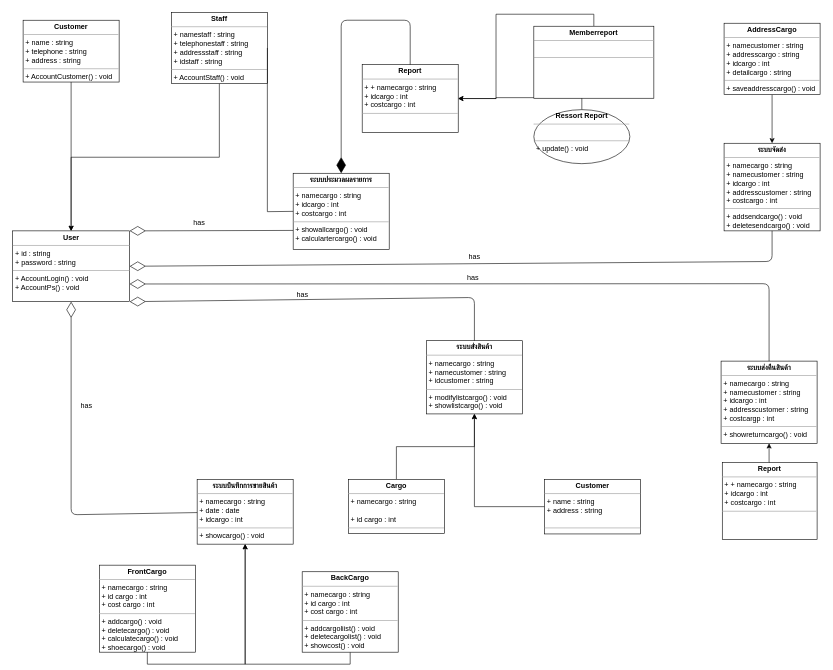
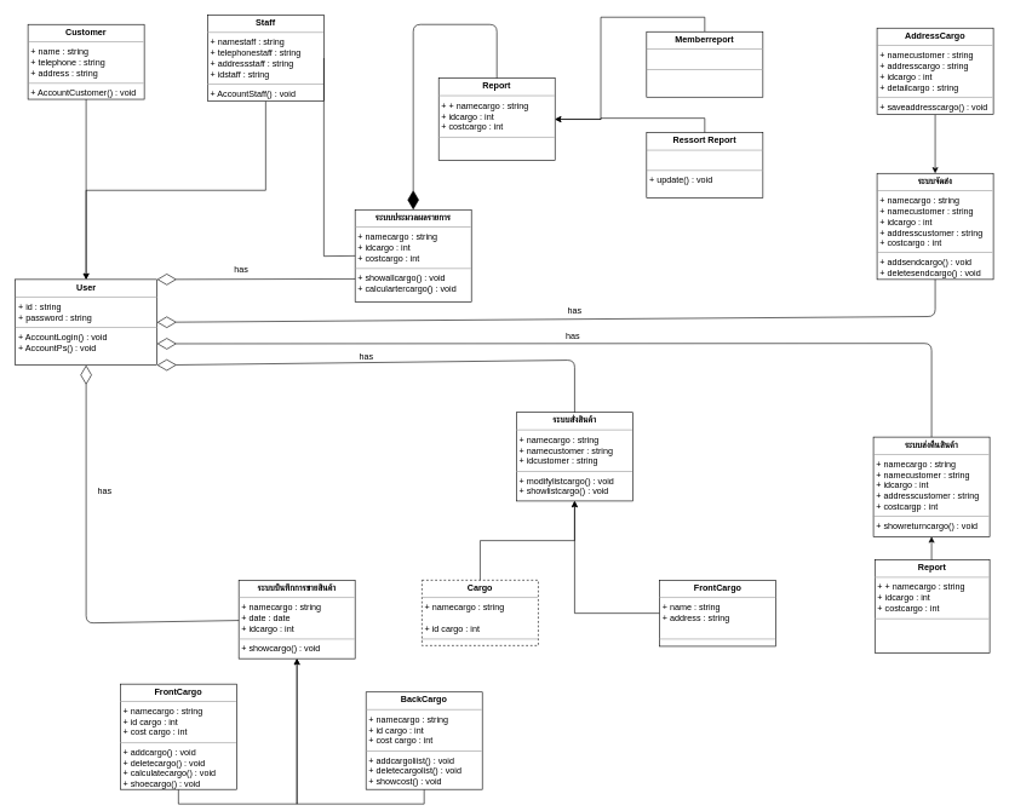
  <mxCell id="0" />
  <mxCell id="1" parent="0" />
  <mxCell id="2" value="&lt;p style=&quot;margin: 0px ; margin-top: 4px ; text-align: center&quot;&gt;&lt;b&gt;ระบบบึนทึกการขายสินค้า&lt;/b&gt;&lt;/p&gt;&lt;hr size=&quot;1&quot;&gt;&lt;p style=&quot;margin: 0px ; margin-left: 4px&quot;&gt;+ namecargo : string&lt;/p&gt;&lt;p style=&quot;margin: 0px ; margin-left: 4px&quot;&gt;+ date : date&lt;/p&gt;&lt;p style=&quot;margin: 0px ; margin-left: 4px&quot;&gt;+ idcargo : int&lt;/p&gt;&lt;hr size=&quot;1&quot;&gt;&lt;p style=&quot;margin: 0px ; margin-left: 4px&quot;&gt;+ showcargo() : void&lt;/p&gt;" style="verticalAlign=top;align=left;overflow=fill;fontSize=12;fontFamily=Helvetica;html=1;" vertex="1" parent="1"><mxGeometry x="328" y="798" width="160" height="108" as="geometry" /></mxCell>
  <mxCell id="3" value="&lt;p style=&quot;margin: 0px ; margin-top: 4px ; text-align: center&quot;&gt;&lt;b&gt;User&lt;/b&gt;&lt;/p&gt;&lt;hr size=&quot;1&quot;&gt;&lt;p style=&quot;margin: 0px ; margin-left: 4px&quot;&gt;+ id : string&lt;/p&gt;&lt;p style=&quot;margin: 0px ; margin-left: 4px&quot;&gt;+ password : string&lt;/p&gt;&lt;hr size=&quot;1&quot;&gt;&lt;p style=&quot;margin: 0px ; margin-left: 4px&quot;&gt;+ AccountLogin() : void&amp;nbsp;&lt;/p&gt;&lt;p style=&quot;margin: 0px ; margin-left: 4px&quot;&gt;+ AccountPs() : void&lt;/p&gt;" style="verticalAlign=top;align=left;overflow=fill;fontSize=12;fontFamily=Helvetica;html=1;" vertex="1" parent="1"><mxGeometry x="20.5" y="384" width="195" height="118" as="geometry" /></mxCell>
  <mxCell id="4" value="&lt;p style=&quot;margin: 0px ; margin-top: 4px ; text-align: center&quot;&gt;&lt;b&gt;ระบบสั่งสินค้า&lt;/b&gt;&lt;/p&gt;&lt;hr size=&quot;1&quot;&gt;&lt;p style=&quot;margin: 0px ; margin-left: 4px&quot;&gt;+ namecargo : string&lt;/p&gt;&lt;p style=&quot;margin: 0px ; margin-left: 4px&quot;&gt;+ namecustomer : string&lt;/p&gt;&lt;p style=&quot;margin: 0px ; margin-left: 4px&quot;&gt;+ idcustomer : string&lt;/p&gt;&lt;hr size=&quot;1&quot;&gt;&lt;p style=&quot;margin: 0px ; margin-left: 4px&quot;&gt;+ modifylistcargo() : void&lt;/p&gt;&lt;p style=&quot;margin: 0px ; margin-left: 4px&quot;&gt;+ showlistcargo() : void&lt;/p&gt;&lt;p style=&quot;margin: 0px ; margin-left: 4px&quot;&gt;&lt;br&gt;&lt;/p&gt;" style="verticalAlign=top;align=left;overflow=fill;fontSize=12;fontFamily=Helvetica;html=1;" vertex="1" parent="1"><mxGeometry x="710" y="567" width="160" height="122" as="geometry" /></mxCell>
  <mxCell id="5" value="&lt;p style=&quot;margin: 0px ; margin-top: 4px ; text-align: center&quot;&gt;&lt;b&gt;ระบบจัดส่ง&lt;/b&gt;&lt;/p&gt;&lt;hr size=&quot;1&quot;&gt;&lt;p style=&quot;margin: 0px 0px 0px 4px&quot;&gt;+ namecargo : string&lt;/p&gt;&lt;p style=&quot;margin: 0px 0px 0px 4px&quot;&gt;+ namecustomer : string&lt;/p&gt;&lt;p style=&quot;margin: 0px 0px 0px 4px&quot;&gt;+ idcargo : int&lt;/p&gt;&lt;p style=&quot;margin: 0px 0px 0px 4px&quot;&gt;+ addresscustomer : string&lt;/p&gt;&lt;p style=&quot;margin: 0px 0px 0px 4px&quot;&gt;+ costcargo : int&lt;/p&gt;&lt;hr size=&quot;1&quot;&gt;&lt;p style=&quot;margin: 0px ; margin-left: 4px&quot;&gt;+ addsendcargo() : void&lt;/p&gt;&lt;p style=&quot;margin: 0px ; margin-left: 4px&quot;&gt;+ deletesendcargo() : void&lt;/p&gt;&lt;p style=&quot;margin: 0px ; margin-left: 4px&quot;&gt;&lt;br&gt;&lt;/p&gt;" style="verticalAlign=top;align=left;overflow=fill;fontSize=12;fontFamily=Helvetica;html=1;" vertex="1" parent="1"><mxGeometry x="1206" y="238" width="160" height="146" as="geometry" /></mxCell>
  <mxCell id="6" value="&lt;p style=&quot;margin: 0px ; margin-top: 4px ; text-align: center&quot;&gt;&lt;b&gt;ระบบส่งคืนสินค้า&lt;/b&gt;&lt;/p&gt;&lt;hr size=&quot;1&quot;&gt;&lt;p style=&quot;margin: 0px ; margin-left: 4px&quot;&gt;+ namecargo : string&lt;/p&gt;&lt;p style=&quot;margin: 0px ; margin-left: 4px&quot;&gt;+ namecustomer : string&lt;/p&gt;&lt;p style=&quot;margin: 0px ; margin-left: 4px&quot;&gt;+ idcargo : int&lt;/p&gt;&lt;p style=&quot;margin: 0px ; margin-left: 4px&quot;&gt;+ addresscustomer : string&lt;/p&gt;&lt;p style=&quot;margin: 0px ; margin-left: 4px&quot;&gt;+ costcargp : int&lt;/p&gt;&lt;hr size=&quot;1&quot;&gt;&lt;p style=&quot;margin: 0px ; margin-left: 4px&quot;&gt;+ showreturncargo() : void&lt;/p&gt;" style="verticalAlign=top;align=left;overflow=fill;fontSize=12;fontFamily=Helvetica;html=1;" vertex="1" parent="1"><mxGeometry x="1201" y="601" width="160" height="137" as="geometry" /></mxCell>
  <mxCell id="7" value="&lt;p style=&quot;margin: 0px ; margin-top: 4px ; text-align: center&quot;&gt;&lt;b&gt;ระบบประมวลผลรายการ&lt;/b&gt;&lt;/p&gt;&lt;hr size=&quot;1&quot;&gt;&lt;p style=&quot;margin: 0px ; margin-left: 4px&quot;&gt;+ namecargo : string&lt;/p&gt;&lt;p style=&quot;margin: 0px ; margin-left: 4px&quot;&gt;+ idcargo : int&lt;/p&gt;&lt;p style=&quot;margin: 0px ; margin-left: 4px&quot;&gt;+ costcargo : int&lt;/p&gt;&lt;hr size=&quot;1&quot;&gt;&lt;p style=&quot;margin: 0px ; margin-left: 4px&quot;&gt;+ showallcargo() : void&lt;/p&gt;&lt;p style=&quot;margin: 0px ; margin-left: 4px&quot;&gt;+ calculartercargo() : void&lt;/p&gt;" style="verticalAlign=top;align=left;overflow=fill;fontSize=12;fontFamily=Helvetica;html=1;" vertex="1" parent="1"><mxGeometry x="488" y="288" width="160" height="127" as="geometry" /></mxCell>
  <mxCell id="8" style="edgeStyle=orthogonalEdgeStyle;rounded=0;orthogonalLoop=1;jettySize=auto;html=1;exitX=0.5;exitY=1;exitDx=0;exitDy=0;entryX=0.5;entryY=0;entryDx=0;entryDy=0;" edge="1" parent="1" source="9" target="3"><mxGeometry relative="1" as="geometry" /></mxCell>
  <mxCell id="9" value="&lt;p style=&quot;margin: 0px ; margin-top: 4px ; text-align: center&quot;&gt;&lt;b&gt;Customer&lt;/b&gt;&lt;/p&gt;&lt;hr size=&quot;1&quot;&gt;&lt;p style=&quot;margin: 0px ; margin-left: 4px&quot;&gt;+ name : string&lt;/p&gt;&lt;p style=&quot;margin: 0px ; margin-left: 4px&quot;&gt;+ telephone : string&lt;/p&gt;&lt;p style=&quot;margin: 0px ; margin-left: 4px&quot;&gt;+ address : string&lt;/p&gt;&lt;hr size=&quot;1&quot;&gt;&lt;p style=&quot;margin: 0px ; margin-left: 4px&quot;&gt;+ AccountCustomer() : void&lt;/p&gt;" style="verticalAlign=top;align=left;overflow=fill;fontSize=12;fontFamily=Helvetica;html=1;" vertex="1" parent="1"><mxGeometry x="38" y="33" width="160" height="103" as="geometry" /></mxCell>
  <mxCell id="10" style="edgeStyle=orthogonalEdgeStyle;rounded=0;orthogonalLoop=1;jettySize=auto;html=1;exitX=0.5;exitY=1;exitDx=0;exitDy=0;" edge="1" parent="1" source="11" target="3"><mxGeometry relative="1" as="geometry" /></mxCell>
  <mxCell id="11" value="&lt;p style=&quot;margin: 0px ; margin-top: 4px ; text-align: center&quot;&gt;&lt;b&gt;Staff&lt;/b&gt;&lt;br&gt;&lt;/p&gt;&lt;hr size=&quot;1&quot;&gt;&lt;p style=&quot;margin: 0px 0px 0px 4px&quot;&gt;+ namestaff : string&lt;/p&gt;&lt;p style=&quot;margin: 0px 0px 0px 4px&quot;&gt;+ telephonestaff : string&lt;/p&gt;&lt;p style=&quot;margin: 0px 0px 0px 4px&quot;&gt;+ addressstaff : string&lt;/p&gt;&lt;p style=&quot;margin: 0px 0px 0px 4px&quot;&gt;+ idstaff : string&lt;/p&gt;&lt;hr size=&quot;1&quot;&gt;&lt;p style=&quot;margin: 0px ; margin-left: 4px&quot;&gt;+ AccountStaff() : void&lt;/p&gt;" style="verticalAlign=top;align=left;overflow=fill;fontSize=12;fontFamily=Helvetica;html=1;" vertex="1" parent="1"><mxGeometry x="285" y="20" width="160" height="118.5" as="geometry" /></mxCell>
  <mxCell id="12" style="edgeStyle=orthogonalEdgeStyle;rounded=0;orthogonalLoop=1;jettySize=auto;html=1;exitX=0.5;exitY=1;exitDx=0;exitDy=0;" edge="1" parent="1" source="13" target="2"><mxGeometry relative="1" as="geometry" /></mxCell>
  <mxCell id="13" value="&lt;p style=&quot;margin: 0px ; margin-top: 4px ; text-align: center&quot;&gt;&lt;b&gt;FrontCargo&lt;/b&gt;&lt;/p&gt;&lt;hr size=&quot;1&quot;&gt;&lt;p style=&quot;margin: 0px ; margin-left: 4px&quot;&gt;+ namecargo : string&lt;/p&gt;&lt;p style=&quot;margin: 0px ; margin-left: 4px&quot;&gt;+ id cargo : int&lt;/p&gt;&lt;p style=&quot;margin: 0px ; margin-left: 4px&quot;&gt;+ cost cargo : int&lt;/p&gt;&lt;hr size=&quot;1&quot;&gt;&lt;p style=&quot;margin: 0px ; margin-left: 4px&quot;&gt;+ addcargo() : void&lt;/p&gt;&lt;p style=&quot;margin: 0px ; margin-left: 4px&quot;&gt;+ deletecargo() : void&lt;/p&gt;&lt;p style=&quot;margin: 0px ; margin-left: 4px&quot;&gt;+ calculatecargo() : void&lt;/p&gt;&lt;p style=&quot;margin: 0px ; margin-left: 4px&quot;&gt;+ shoecargo() : void&lt;/p&gt;&lt;p style=&quot;margin: 0px ; margin-left: 4px&quot;&gt;&lt;br&gt;&lt;/p&gt;" style="verticalAlign=top;align=left;overflow=fill;fontSize=12;fontFamily=Helvetica;html=1;" vertex="1" parent="1"><mxGeometry x="165" y="941" width="160" height="145" as="geometry" /></mxCell>
  <mxCell id="14" style="edgeStyle=orthogonalEdgeStyle;rounded=0;orthogonalLoop=1;jettySize=auto;html=1;exitX=0.5;exitY=1;exitDx=0;exitDy=0;" edge="1" parent="1" source="15" target="2"><mxGeometry relative="1" as="geometry" /></mxCell>
  <mxCell id="15" value="&lt;p style=&quot;margin: 0px ; margin-top: 4px ; text-align: center&quot;&gt;&lt;b&gt;BackCargo&lt;/b&gt;&lt;/p&gt;&lt;hr size=&quot;1&quot;&gt;&lt;p style=&quot;margin: 0px ; margin-left: 4px&quot;&gt;+ namecargo : string&lt;/p&gt;&lt;p style=&quot;margin: 0px ; margin-left: 4px&quot;&gt;+ id cargo : int&lt;/p&gt;&lt;p style=&quot;margin: 0px ; margin-left: 4px&quot;&gt;+ cost cargo : int&lt;/p&gt;&lt;hr size=&quot;1&quot;&gt;&lt;p style=&quot;margin: 0px ; margin-left: 4px&quot;&gt;+ addcargoliist() : void&lt;/p&gt;&lt;p style=&quot;margin: 0px ; margin-left: 4px&quot;&gt;+ deletecargolist() : void&lt;/p&gt;&lt;p style=&quot;margin: 0px ; margin-left: 4px&quot;&gt;+ showcost() : void&lt;/p&gt;" style="verticalAlign=top;align=left;overflow=fill;fontSize=12;fontFamily=Helvetica;html=1;" vertex="1" parent="1"><mxGeometry x="503" y="952" width="160" height="134" as="geometry" /></mxCell>
  <mxCell id="16" style="edgeStyle=orthogonalEdgeStyle;rounded=0;orthogonalLoop=1;jettySize=auto;html=1;exitX=0.5;exitY=1;exitDx=0;exitDy=0;entryX=0.5;entryY=0;entryDx=0;entryDy=0;" edge="1" parent="1" source="17" target="5"><mxGeometry relative="1" as="geometry" /></mxCell>
  <mxCell id="17" value="&lt;p style=&quot;margin: 0px ; margin-top: 4px ; text-align: center&quot;&gt;&lt;b&gt;AddressCargo&lt;/b&gt;&lt;/p&gt;&lt;hr size=&quot;1&quot;&gt;&lt;p style=&quot;margin: 0px 0px 0px 4px&quot;&gt;+ namecustomer : string&lt;/p&gt;&lt;p style=&quot;margin: 0px 0px 0px 4px&quot;&gt;+ addresscargo : string&lt;/p&gt;&lt;p style=&quot;margin: 0px 0px 0px 4px&quot;&gt;+ idcargo : int&lt;/p&gt;&lt;p style=&quot;margin: 0px 0px 0px 4px&quot;&gt;+ detailcargo : string&lt;/p&gt;&lt;hr size=&quot;1&quot;&gt;&lt;p style=&quot;margin: 0px ; margin-left: 4px&quot;&gt;+ saveaddresscargo() : void&lt;/p&gt;" style="verticalAlign=top;align=left;overflow=fill;fontSize=12;fontFamily=Helvetica;html=1;" vertex="1" parent="1"><mxGeometry x="1206" y="38" width="160" height="119" as="geometry" /></mxCell>
  <mxCell id="18" value="&lt;p style=&quot;margin: 0px ; margin-top: 4px ; text-align: center&quot;&gt;&lt;b&gt;Report&lt;/b&gt;&lt;/p&gt;&lt;hr size=&quot;1&quot;&gt;&lt;p style=&quot;margin: 0px ; margin-left: 4px&quot;&gt;+&amp;nbsp;&lt;span&gt;+ namecargo : string&lt;/span&gt;&lt;/p&gt;&lt;p style=&quot;margin: 0px 0px 0px 4px&quot;&gt;+ idcargo : int&lt;/p&gt;&lt;p style=&quot;margin: 0px 0px 0px 4px&quot;&gt;+ costcargo : int&lt;/p&gt;&lt;hr size=&quot;1&quot;&gt;&lt;p style=&quot;margin: 0px ; margin-left: 4px&quot;&gt;&lt;br&gt;&lt;/p&gt;" style="verticalAlign=top;align=left;overflow=fill;fontSize=12;fontFamily=Helvetica;html=1;" vertex="1" parent="1"><mxGeometry x="603" y="107" width="160" height="113" as="geometry" /></mxCell>
  <mxCell id="19" style="edgeStyle=orthogonalEdgeStyle;rounded=0;orthogonalLoop=1;jettySize=auto;html=1;exitX=0.5;exitY=1;exitDx=0;exitDy=0;" edge="1" parent="1" source="18" target="18"><mxGeometry relative="1" as="geometry" /></mxCell>
  <mxCell id="20" value="" style="endArrow=diamondThin;endFill=1;endSize=24;html=1;entryX=0.5;entryY=0;entryDx=0;entryDy=0;exitX=0.5;exitY=0;exitDx=0;exitDy=0;" edge="1" parent="1" source="18" target="7"><mxGeometry width="160" relative="1" as="geometry"><mxPoint x="442" y="232" as="sourcePoint" /><mxPoint x="602" y="232" as="targetPoint" /><Array as="points"><mxPoint x="683" y="33" /><mxPoint x="568" y="33" /></Array></mxGeometry></mxCell>
  <mxCell id="21" value="" style="endArrow=none;html=1;rounded=0;exitX=1;exitY=0.5;exitDx=0;exitDy=0;entryX=0;entryY=0.5;entryDx=0;entryDy=0;" edge="1" parent="1" source="11" target="7"><mxGeometry relative="1" as="geometry"><mxPoint x="282" y="308" as="sourcePoint" /><mxPoint x="442" y="308" as="targetPoint" /><Array as="points"><mxPoint x="445" y="352" /></Array></mxGeometry></mxCell>
  <mxCell id="22" style="edgeStyle=orthogonalEdgeStyle;rounded=0;orthogonalLoop=1;jettySize=auto;html=1;exitX=0.5;exitY=0;exitDx=0;exitDy=0;entryX=1;entryY=0.5;entryDx=0;entryDy=0;" edge="1" parent="1" source="23" target="18"><mxGeometry relative="1" as="geometry" /></mxCell>
- <mxCell id="23" value="&lt;p style=&quot;margin: 0px ; margin-top: 4px ; text-align: center&quot;&gt;&lt;b&gt;Ressort Report&lt;/b&gt;&lt;/p&gt;&lt;hr size=&quot;1&quot;&gt;&lt;p style=&quot;margin: 0px ; margin-left: 4px&quot;&gt;&lt;br&gt;&lt;/p&gt;&lt;hr size=&quot;1&quot;&gt;&lt;p style=&quot;margin: 0px ; margin-left: 4px&quot;&gt;+ update() : void&lt;/p&gt;" style="ellipse;verticalAlign=top;align=left;overflow=fill;fontSize=12;fontFamily=Helvetica;html=1;" vertex="1" parent="1"><mxGeometry x="889" y="182" width="160" height="90" as="geometry" /></mxCell>
+ <mxCell id="23" value="&lt;p style=&quot;margin: 0px ; margin-top: 4px ; text-align: center&quot;&gt;&lt;b&gt;Ressort Report&lt;/b&gt;&lt;/p&gt;&lt;hr size=&quot;1&quot;&gt;&lt;p style=&quot;margin: 0px ; margin-left: 4px&quot;&gt;&lt;br&gt;&lt;/p&gt;&lt;hr size=&quot;1&quot;&gt;&lt;p style=&quot;margin: 0px ; margin-left: 4px&quot;&gt;+ update() : void&lt;/p&gt;" style="verticalAlign=top;align=left;overflow=fill;fontSize=12;fontFamily=Helvetica;html=1;" vertex="1" parent="1"><mxGeometry x="889" y="182" width="160" height="90" as="geometry" /></mxCell>
  <mxCell id="24" style="edgeStyle=orthogonalEdgeStyle;rounded=0;orthogonalLoop=1;jettySize=auto;html=1;exitX=0.5;exitY=0;exitDx=0;exitDy=0;" edge="1" parent="1" source="25" target="18"><mxGeometry relative="1" as="geometry" /></mxCell>
- <mxCell id="25" value="&lt;p style=&quot;margin: 0px ; margin-top: 4px ; text-align: center&quot;&gt;&lt;b&gt;Memberreport&lt;/b&gt;&lt;/p&gt;&lt;hr size=&quot;1&quot;&gt;&lt;p style=&quot;margin: 0px ; margin-left: 4px&quot;&gt;&lt;br&gt;&lt;/p&gt;&lt;hr size=&quot;1&quot;&gt;&lt;p style=&quot;margin: 0px ; margin-left: 4px&quot;&gt;&lt;br&gt;&lt;/p&gt;" style="verticalAlign=top;align=left;overflow=fill;fontSize=12;fontFamily=Helvetica;html=1;" vertex="1" parent="1"><mxGeometry x="889" y="43" width="200" height="120" as="geometry" /></mxCell>
+ <mxCell id="25" value="&lt;p style=&quot;margin: 0px ; margin-top: 4px ; text-align: center&quot;&gt;&lt;b&gt;Memberreport&lt;/b&gt;&lt;/p&gt;&lt;hr size=&quot;1&quot;&gt;&lt;p style=&quot;margin: 0px ; margin-left: 4px&quot;&gt;&lt;br&gt;&lt;/p&gt;&lt;hr size=&quot;1&quot;&gt;&lt;p style=&quot;margin: 0px ; margin-left: 4px&quot;&gt;&lt;br&gt;&lt;/p&gt;" style="verticalAlign=top;align=left;overflow=fill;fontSize=12;fontFamily=Helvetica;html=1;" vertex="1" parent="1"><mxGeometry x="889" y="43" width="160" height="90" as="geometry" /></mxCell>
  <mxCell id="26" style="edgeStyle=orthogonalEdgeStyle;rounded=0;orthogonalLoop=1;jettySize=auto;html=1;exitX=0.5;exitY=0;exitDx=0;exitDy=0;entryX=0.5;entryY=1;entryDx=0;entryDy=0;" edge="1" parent="1" source="27" target="6"><mxGeometry relative="1" as="geometry" /></mxCell>
  <mxCell id="27" value="&lt;p style=&quot;margin: 0px ; margin-top: 4px ; text-align: center&quot;&gt;&lt;b&gt;Report&lt;/b&gt;&lt;/p&gt;&lt;hr size=&quot;1&quot;&gt;&lt;p style=&quot;margin: 0px ; margin-left: 4px&quot;&gt;+&amp;nbsp;&lt;span&gt;+ namecargo : string&lt;/span&gt;&lt;/p&gt;&lt;p style=&quot;margin: 0px 0px 0px 4px&quot;&gt;+ idcargo : int&lt;/p&gt;&lt;p style=&quot;margin: 0px 0px 0px 4px&quot;&gt;+ costcargo : int&lt;/p&gt;&lt;hr size=&quot;1&quot;&gt;&lt;p style=&quot;margin: 0px ; margin-left: 4px&quot;&gt;&lt;br&gt;&lt;/p&gt;" style="verticalAlign=top;align=left;overflow=fill;fontSize=12;fontFamily=Helvetica;html=1;" vertex="1" parent="1"><mxGeometry x="1203" y="770" width="158" height="128" as="geometry" /></mxCell>
  <mxCell id="28" style="edgeStyle=orthogonalEdgeStyle;rounded=0;orthogonalLoop=1;jettySize=auto;html=1;exitX=0.5;exitY=1;exitDx=0;exitDy=0;" edge="1" parent="1" source="27" target="27"><mxGeometry relative="1" as="geometry" /></mxCell>
  <mxCell id="29" style="edgeStyle=orthogonalEdgeStyle;rounded=0;orthogonalLoop=1;jettySize=auto;html=1;exitX=0.5;exitY=0;exitDx=0;exitDy=0;entryX=0.5;entryY=1;entryDx=0;entryDy=0;" edge="1" parent="1" source="30" target="4"><mxGeometry relative="1" as="geometry" /></mxCell>
- <mxCell id="30" value="&lt;p style=&quot;margin: 0px ; margin-top: 4px ; text-align: center&quot;&gt;&lt;b&gt;Cargo&lt;/b&gt;&lt;/p&gt;&lt;hr size=&quot;1&quot;&gt;&lt;p style=&quot;margin: 0px ; margin-left: 4px&quot;&gt;+ namecargo : string&lt;/p&gt;&lt;p style=&quot;margin: 0px ; margin-left: 4px&quot;&gt;&lt;br&gt;+ id cargo : int&lt;/p&gt;&lt;hr size=&quot;1&quot;&gt;&lt;p style=&quot;margin: 0px ; margin-left: 4px&quot;&gt;&lt;br&gt;&lt;/p&gt;" style="verticalAlign=top;align=left;overflow=fill;fontSize=12;fontFamily=Helvetica;html=1;" vertex="1" parent="1"><mxGeometry x="580" y="798" width="160" height="90" as="geometry" /></mxCell>
+ <mxCell id="30" value="&lt;p style=&quot;margin: 0px ; margin-top: 4px ; text-align: center&quot;&gt;&lt;b&gt;Cargo&lt;/b&gt;&lt;/p&gt;&lt;hr size=&quot;1&quot;&gt;&lt;p style=&quot;margin: 0px ; margin-left: 4px&quot;&gt;+ namecargo : string&lt;/p&gt;&lt;p style=&quot;margin: 0px ; margin-left: 4px&quot;&gt;&lt;br&gt;+ id cargo : int&lt;/p&gt;&lt;hr size=&quot;1&quot;&gt;&lt;p style=&quot;margin: 0px ; margin-left: 4px&quot;&gt;&lt;br&gt;&lt;/p&gt;" style="verticalAlign=top;align=left;overflow=fill;fontSize=12;fontFamily=Helvetica;html=1;dashed=1;" vertex="1" parent="1"><mxGeometry x="580" y="798" width="160" height="90" as="geometry" /></mxCell>
  <mxCell id="31" style="edgeStyle=orthogonalEdgeStyle;rounded=0;orthogonalLoop=1;jettySize=auto;html=1;entryX=0.5;entryY=1;entryDx=0;entryDy=0;" edge="1" parent="1" source="32" target="4"><mxGeometry relative="1" as="geometry" /></mxCell>
- <mxCell id="32" value="&lt;p style=&quot;margin: 0px ; margin-top: 4px ; text-align: center&quot;&gt;&lt;b&gt;Customer&lt;/b&gt;&lt;/p&gt;&lt;hr size=&quot;1&quot;&gt;&lt;p style=&quot;margin: 0px ; margin-left: 4px&quot;&gt;+ name : string&lt;/p&gt;&lt;p style=&quot;margin: 0px ; margin-left: 4px&quot;&gt;+ address : string&lt;/p&gt;&lt;p style=&quot;margin: 0px ; margin-left: 4px&quot;&gt;&lt;br&gt;&lt;/p&gt;&lt;hr size=&quot;1&quot;&gt;&lt;p style=&quot;margin: 0px ; margin-left: 4px&quot;&gt;&lt;br&gt;&lt;/p&gt;" style="verticalAlign=top;align=left;overflow=fill;fontSize=12;fontFamily=Helvetica;html=1;" vertex="1" parent="1"><mxGeometry x="907" y="798" width="160" height="91" as="geometry" /></mxCell>
+ <mxCell id="32" value="&lt;p style=&quot;margin: 0px ; margin-top: 4px ; text-align: center&quot;&gt;&lt;b&gt;FrontCargo&lt;/b&gt;&lt;/p&gt;&lt;hr size=&quot;1&quot;&gt;&lt;p style=&quot;margin: 0px ; margin-left: 4px&quot;&gt;+ name : string&lt;/p&gt;&lt;p style=&quot;margin: 0px ; margin-left: 4px&quot;&gt;+ address : string&lt;/p&gt;&lt;p style=&quot;margin: 0px ; margin-left: 4px&quot;&gt;&lt;br&gt;&lt;/p&gt;&lt;hr size=&quot;1&quot;&gt;&lt;p style=&quot;margin: 0px ; margin-left: 4px&quot;&gt;&lt;br&gt;&lt;/p&gt;" style="verticalAlign=top;align=left;overflow=fill;fontSize=12;fontFamily=Helvetica;html=1;" vertex="1" parent="1"><mxGeometry x="907" y="798" width="160" height="91" as="geometry" /></mxCell>
  <mxCell id="33" value="" style="endArrow=diamondThin;endFill=0;endSize=24;html=1;entryX=0.5;entryY=1;entryDx=0;entryDy=0;" edge="1" parent="1" source="2" target="3"><mxGeometry width="160" relative="1" as="geometry"><mxPoint x="191" y="635" as="sourcePoint" /><mxPoint x="351" y="635" as="targetPoint" /><Array as="points"><mxPoint x="118" y="857" /></Array></mxGeometry></mxCell>
  <mxCell id="34" value="" style="endArrow=diamondThin;endFill=0;endSize=24;html=1;entryX=1;entryY=1;entryDx=0;entryDy=0;exitX=0.5;exitY=0;exitDx=0;exitDy=0;" edge="1" parent="1" source="4" target="3"><mxGeometry width="160" relative="1" as="geometry"><mxPoint x="943" y="540" as="sourcePoint" /><mxPoint x="1103" y="540" as="targetPoint" /><Array as="points"><mxPoint x="790" y="495" /></Array></mxGeometry></mxCell>
  <mxCell id="35" value="" style="endArrow=diamondThin;endFill=0;endSize=24;html=1;entryX=1;entryY=0.5;entryDx=0;entryDy=0;exitX=0.5;exitY=1;exitDx=0;exitDy=0;" edge="1" parent="1" source="5" target="3"><mxGeometry width="160" relative="1" as="geometry"><mxPoint x="1126" y="427" as="sourcePoint" /><mxPoint x="1286" y="427" as="targetPoint" /><Array as="points"><mxPoint x="1286" y="435" /></Array></mxGeometry></mxCell>
  <mxCell id="36" value="" style="endArrow=diamondThin;endFill=0;endSize=24;html=1;exitX=0.5;exitY=0;exitDx=0;exitDy=0;entryX=1;entryY=0.75;entryDx=0;entryDy=0;" edge="1" parent="1" source="6" target="3"><mxGeometry width="160" relative="1" as="geometry"><mxPoint x="1043" y="548" as="sourcePoint" /><mxPoint x="1203" y="548" as="targetPoint" /><Array as="points"><mxPoint x="1281" y="472" /></Array></mxGeometry></mxCell>
  <mxCell id="37" value="" style="endArrow=diamondThin;endFill=0;endSize=24;html=1;exitX=0;exitY=0.75;exitDx=0;exitDy=0;entryX=1;entryY=0;entryDx=0;entryDy=0;" edge="1" parent="1" source="7" target="3"><mxGeometry width="160" relative="1" as="geometry"><mxPoint x="313" y="353" as="sourcePoint" /><mxPoint x="473" y="353" as="targetPoint" /></mxGeometry></mxCell>
  <mxCell id="38" value="has" style="text;html=1;align=center;verticalAlign=middle;resizable=0;points=[];autosize=1;" vertex="1" parent="1"><mxGeometry x="775.5" y="418" width="29" height="18" as="geometry" /></mxCell>
  <mxCell id="39" value="has" style="text;html=1;" vertex="1" parent="1"><mxGeometry x="775.501" y="449" width="39" height="28" as="geometry" /></mxCell>
  <mxCell id="40" value="has" style="text;html=1;" vertex="1" parent="1"><mxGeometry x="492.004" y="477.001" width="39" height="28" as="geometry" /></mxCell>
  <mxCell id="41" value="has" style="text;html=1;" vertex="1" parent="1"><mxGeometry x="320.004" y="356.004" width="39" height="28" as="geometry" /></mxCell>
  <mxCell id="42" value="has" style="text;html=1;" vertex="1" parent="1"><mxGeometry x="132" y="661" width="39" height="28" as="geometry" /></mxCell>
